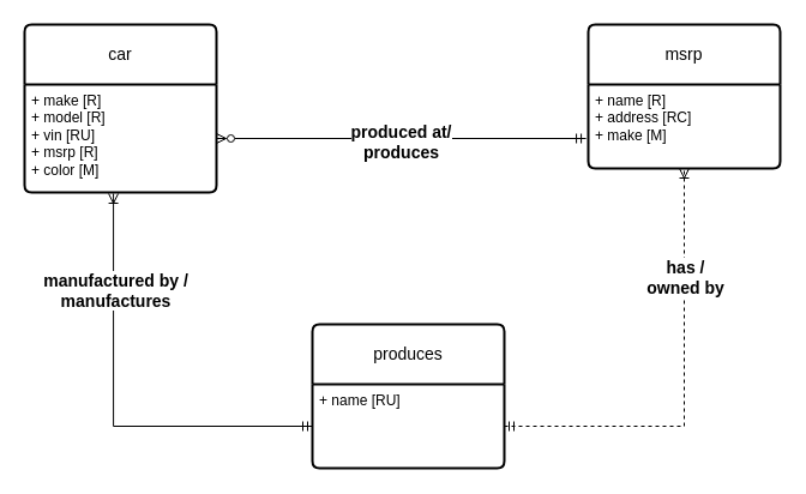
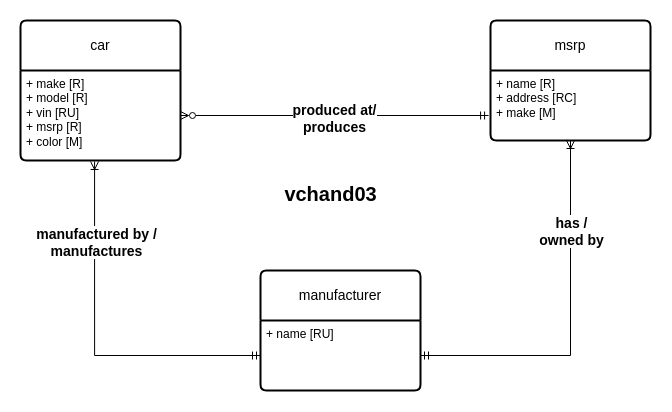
  <mxCell id="0" />
  <mxCell id="1" parent="0" />
  <mxCell id="2" value="car" style="swimlane;childLayout=stackLayout;horizontal=1;startSize=50;horizontalStack=0;rounded=1;fontSize=14;fontStyle=0;strokeWidth=2;resizeParent=0;resizeLast=1;shadow=0;dashed=0;align=center;arcSize=4;whiteSpace=wrap;html=1;" vertex="1" parent="1"><mxGeometry x="20" y="20" width="160" height="140" as="geometry" /></mxCell>
  <mxCell id="3" value="+ make [R]&lt;br&gt;+ model [R]&lt;br&gt;+ vin [RU]&lt;br&gt;+ msrp [R]&lt;br&gt;+ color [M]&lt;br&gt;&lt;div&gt;&lt;br&gt;&lt;/div&gt;" style="align=left;strokeColor=none;fillColor=none;spacingLeft=4;fontSize=12;verticalAlign=top;resizable=0;rotatable=0;part=1;html=1;" vertex="1" parent="2"><mxGeometry y="50" width="160" height="90" as="geometry" /></mxCell>
  <mxCell id="4" value="msrp" style="swimlane;childLayout=stackLayout;horizontal=1;startSize=50;horizontalStack=0;rounded=1;fontSize=14;fontStyle=0;strokeWidth=2;resizeParent=0;resizeLast=1;shadow=0;dashed=0;align=center;arcSize=4;whiteSpace=wrap;html=1;" vertex="1" parent="1"><mxGeometry x="490" y="20" width="160" height="120" as="geometry" /></mxCell>
  <mxCell id="5" value="+ name [R]&lt;br&gt;+ address [RC]&lt;br&gt;+ make [M]" style="align=left;strokeColor=none;fillColor=none;spacingLeft=4;fontSize=12;verticalAlign=top;resizable=0;rotatable=0;part=1;html=1;" vertex="1" parent="4"><mxGeometry y="50" width="160" height="70" as="geometry" /></mxCell>
- <mxCell id="6" value="produces" style="swimlane;childLayout=stackLayout;horizontal=1;startSize=50;horizontalStack=0;rounded=1;fontSize=14;fontStyle=0;strokeWidth=2;resizeParent=0;resizeLast=1;shadow=0;dashed=0;align=center;arcSize=4;whiteSpace=wrap;html=1;" vertex="1" parent="1"><mxGeometry x="260" y="270" width="160" height="120" as="geometry" /></mxCell>
+ <mxCell id="6" value="manufacturer" style="swimlane;childLayout=stackLayout;horizontal=1;startSize=50;horizontalStack=0;rounded=1;fontSize=14;fontStyle=0;strokeWidth=2;resizeParent=0;resizeLast=1;shadow=0;dashed=0;align=center;arcSize=4;whiteSpace=wrap;html=1;" vertex="1" parent="1"><mxGeometry x="260" y="270" width="160" height="120" as="geometry" /></mxCell>
  <mxCell id="7" value="+ name [RU]" style="align=left;strokeColor=none;fillColor=none;spacingLeft=4;fontSize=12;verticalAlign=top;resizable=0;rotatable=0;part=1;html=1;" vertex="1" parent="6"><mxGeometry y="50" width="160" height="70" as="geometry" /></mxCell>
  <mxCell id="8" style="edgeStyle=orthogonalEdgeStyle;rounded=0;orthogonalLoop=1;jettySize=auto;html=1;entryX=0.463;entryY=1.011;entryDx=0;entryDy=0;entryPerimeter=0;endArrow=ERoneToMany;endFill=0;startArrow=ERmandOne;startFill=0;" edge="1" parent="1" source="7" target="3"><mxGeometry relative="1" as="geometry" /></mxCell>
  <mxCell id="9" value="&lt;font style=&quot;font-size: 14px;&quot;&gt;&lt;b&gt;manufactured by /&lt;br&gt;manufactures&lt;/b&gt;&lt;/font&gt;" style="edgeLabel;html=1;align=center;verticalAlign=middle;resizable=0;points=[];" vertex="1" connectable="0" parent="8"><mxGeometry x="0.55" y="-1" relative="1" as="geometry"><mxPoint as="offset" /></mxGeometry></mxCell>
- <mxCell id="10" style="edgeStyle=orthogonalEdgeStyle;rounded=0;orthogonalLoop=1;jettySize=auto;html=1;entryX=0.5;entryY=1;entryDx=0;entryDy=0;endArrow=ERoneToMany;endFill=0;startArrow=ERmandOne;startFill=0;dashed=1;" edge="1" parent="1" source="7" target="5"><mxGeometry relative="1" as="geometry" /></mxCell>
+ <mxCell id="10" style="edgeStyle=orthogonalEdgeStyle;rounded=0;orthogonalLoop=1;jettySize=auto;html=1;entryX=0.5;entryY=1;entryDx=0;entryDy=0;endArrow=ERoneToMany;endFill=0;startArrow=ERmandOne;startFill=0;" edge="1" parent="1" source="7" target="5"><mxGeometry relative="1" as="geometry" /></mxCell>
  <mxCell id="11" value="&lt;font style=&quot;font-size: 14px;&quot;&gt;&lt;b&gt;has /&lt;br&gt;owned by&lt;/b&gt;&lt;/font&gt;" style="edgeLabel;html=1;align=center;verticalAlign=middle;resizable=0;points=[];" vertex="1" connectable="0" parent="10"><mxGeometry x="0.507" relative="1" as="geometry"><mxPoint as="offset" /></mxGeometry></mxCell>
  <mxCell id="12" style="edgeStyle=orthogonalEdgeStyle;rounded=0;orthogonalLoop=1;jettySize=auto;html=1;entryX=-0.012;entryY=0.643;entryDx=0;entryDy=0;entryPerimeter=0;endArrow=ERmandOne;endFill=0;startArrow=ERzeroToMany;startFill=0;" edge="1" parent="1" source="3" target="5"><mxGeometry relative="1" as="geometry" /></mxCell>
  <mxCell id="13" value="&lt;font style=&quot;font-size: 14px;&quot;&gt;&lt;b&gt;produced at/&lt;br&gt;produces&lt;/b&gt;&lt;/font&gt;" style="edgeLabel;html=1;align=center;verticalAlign=middle;resizable=0;points=[];" vertex="1" connectable="0" parent="12"><mxGeometry x="-0.007" y="-2" relative="1" as="geometry"><mxPoint as="offset" /></mxGeometry></mxCell>
+ <mxCell id="14" value="&lt;font size=&quot;1&quot; style=&quot;&quot;&gt;&lt;b style=&quot;font-size: 20px;&quot;&gt;vchand03&lt;/b&gt;&lt;/font&gt;" style="text;html=1;align=center;verticalAlign=middle;resizable=0;points=[];autosize=1;strokeColor=none;fillColor=none;" vertex="1" parent="1"><mxGeometry x="270" y="173" width="120" height="40" as="geometry" /></mxCell>
